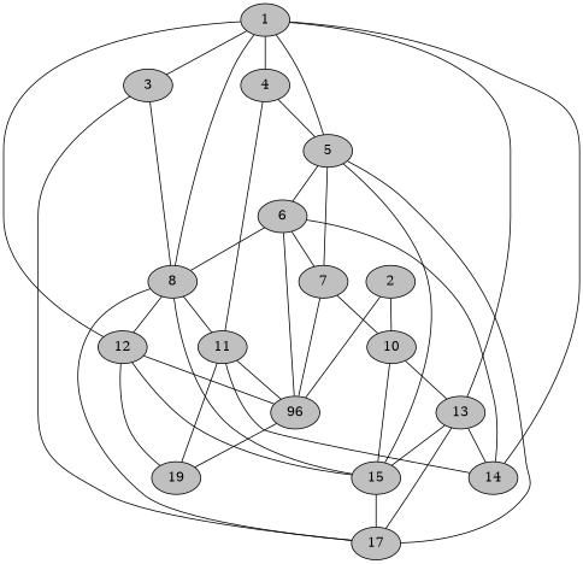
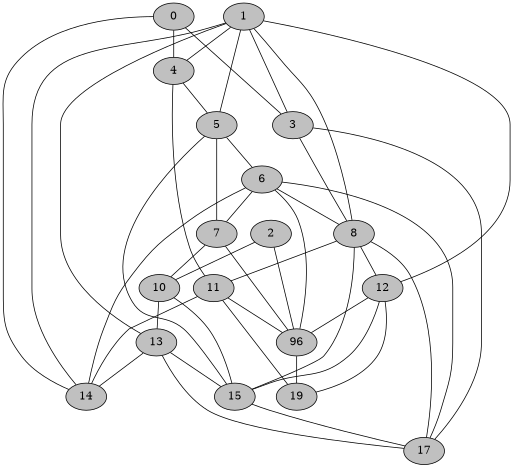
  digraph {
    node [fillcolor=gray style=filled]
    edge [dir=none]
+   0
    3
    4
    14
    8
    17
    5
    11
    1
    12
    13
    15
    6
    7
    n15 [label=96]
    19
    2
    10
+   0 -> 3
+   0 -> 4
+   0 -> 14
    3 -> 8
    3 -> 17
    4 -> 5
    4 -> 11
    8 -> 17
    8 -> 11
    8 -> 12
    8 -> 15
-   5 -> 17
+   6 -> 17
    5 -> 15
    5 -> 6
    5 -> 7
    11 -> 14
    11 -> n15
    11 -> 19
    1 -> 3
    1 -> 4
    1 -> 14
    1 -> 8
    1 -> 5
    1 -> 12
    1 -> 13
    12 -> 15
    12 -> n15
    12 -> 19
    13 -> 14
    13 -> 17
    13 -> 15
    15 -> 17
    6 -> 14
    6 -> 8
    6 -> 7
    6 -> n15
    7 -> n15
    7 -> 10
    n15 -> 19
    2 -> n15
    2 -> 10
    10 -> 13
    10 -> 15
  }
